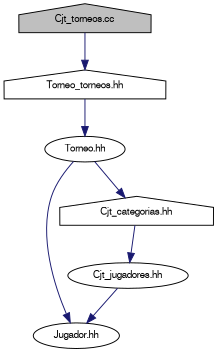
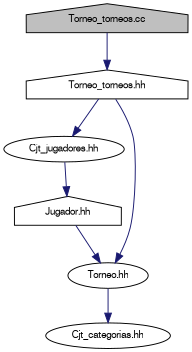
  digraph {
    node [color=black fillcolor=white fontname=FreeSans fontsize=10 shape=ellipse style=filled]
    edge [color=midnightblue fontname=FreeSans fontsize=10 labelfontname=FreeSans labelfontsize=10 style=solid]
-   n1 [fillcolor=grey75 fontcolor=black height=0.2 label="Cjt_torneos.cc" shape=house width=0.4]
+   n1 [fillcolor=grey75 fontcolor=black height=0.2 label="Torneo_torneos.cc" shape=house width=0.4]
    n2 [height=0.2 label="Torneo_torneos.hh" shape=house width=0.4]
    n3 [height=0.2 label="Cjt_jugadores.hh" width=0.4]
    n4 [height=0.2 label="Torneo.hh" width=0.4]
-   n5 [height=0.2 label="Jugador.hh" width=0.4]
-   n6 [height=0.2 label="Cjt_categorias.hh" shape=house width=0.4]
+   n5 [height=0.2 label="Jugador.hh" shape=house width=0.4]
+   n6 [height=0.2 label="Cjt_categorias.hh" width=0.4]
    n1 -> n2
-   n6 -> n3
+   n2 -> n3
    n2 -> n4
    n3 -> n5
-   n4 -> n5
+   n5 -> n4
    n4 -> n6
  }
